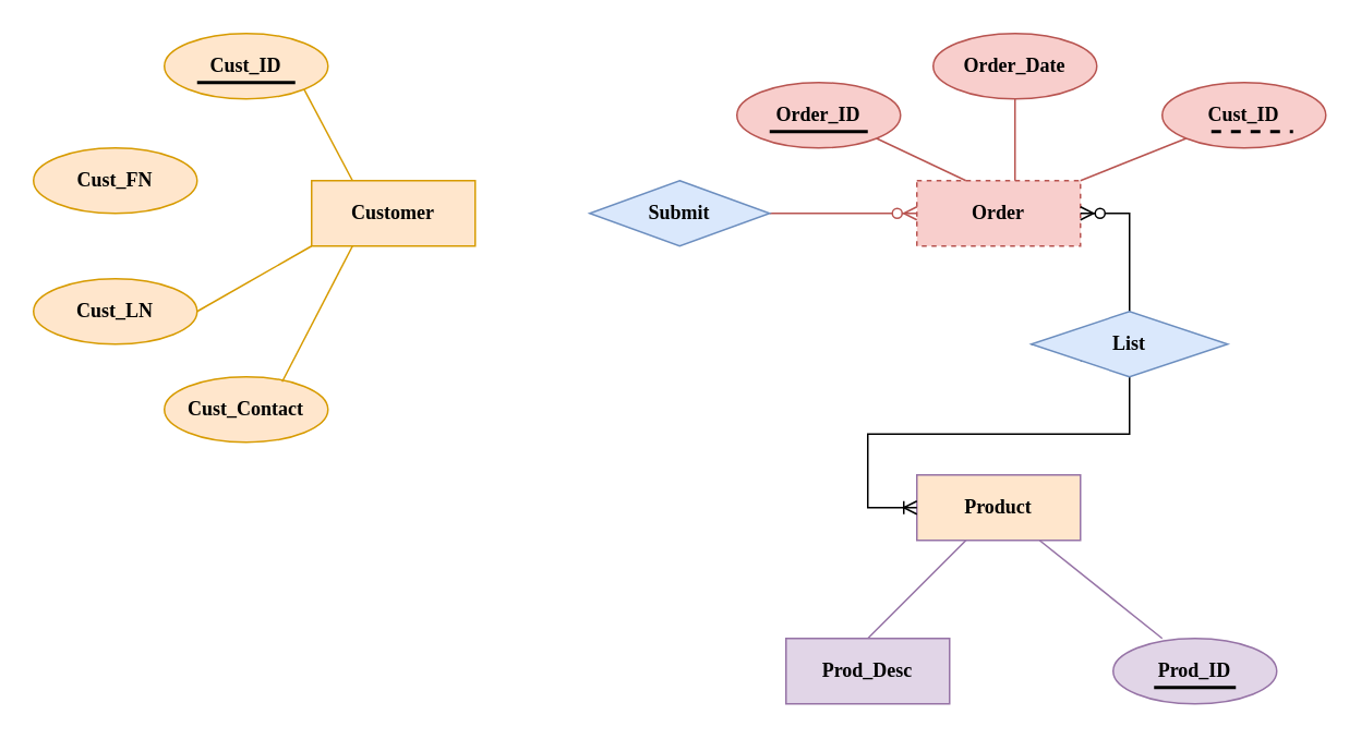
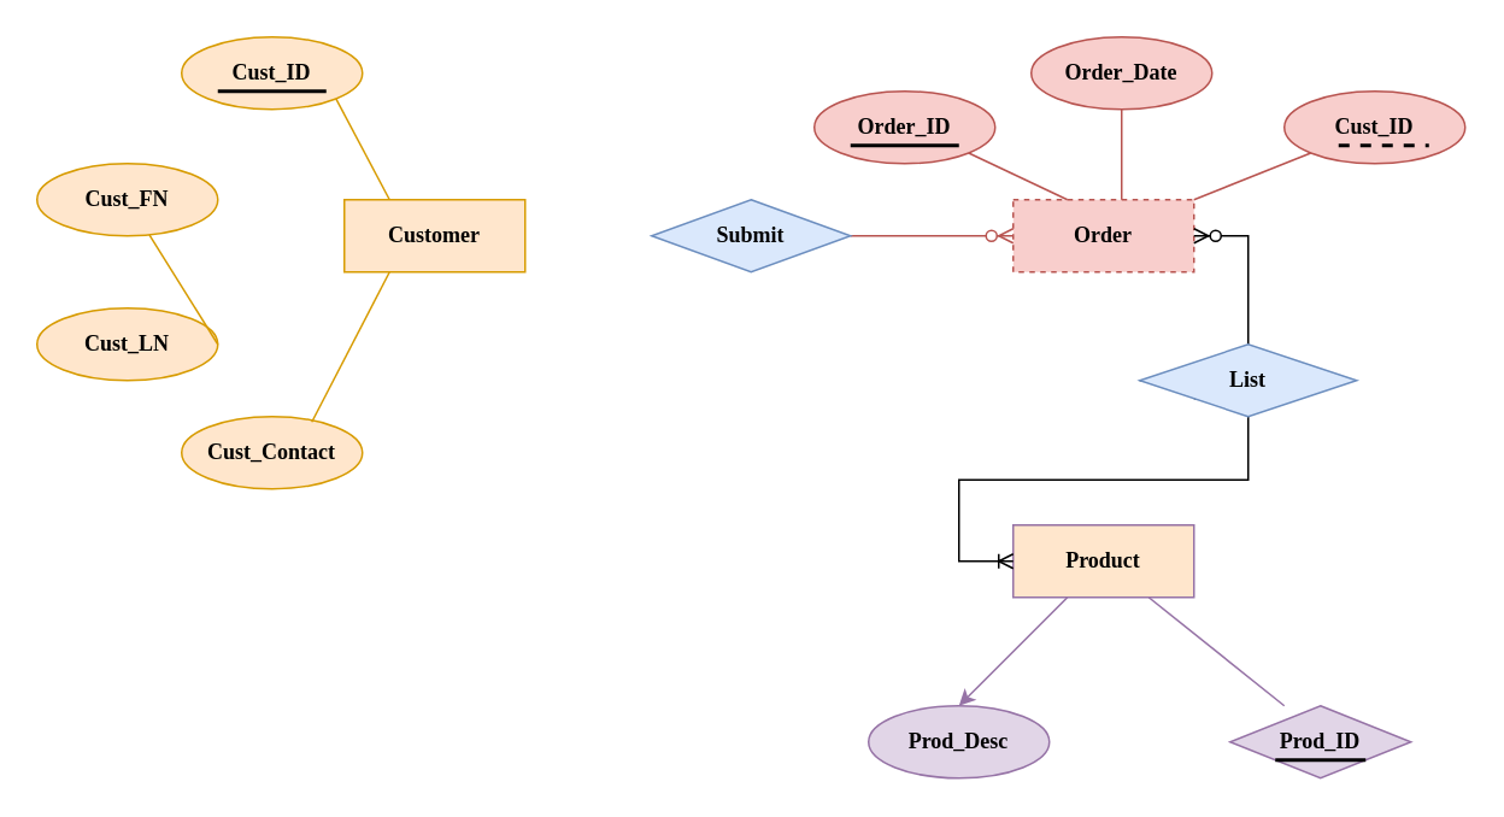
  <mxCell id="0" />
  <mxCell id="1" parent="0" />
  <mxCell id="2" value="" style="group;rounded=1;" vertex="1" connectable="0" parent="1"><mxGeometry x="20" width="790" height="410" as="geometry" y="20" /></mxCell>
  <mxCell id="3" value="Cust_ID" style="ellipse;whiteSpace=wrap;html=1;align=center;fillColor=#ffe6cc;strokeColor=#d79b00;fontStyle=1;fontFamily=Comic Sans MS;" parent="2" vertex="1"><mxGeometry x="80" width="100" height="40" as="geometry" /></mxCell>
  <mxCell id="4" value="Cust_FN" style="ellipse;whiteSpace=wrap;html=1;align=center;fillColor=#ffe6cc;strokeColor=#d79b00;fontStyle=1;fontFamily=Comic Sans MS;" parent="2" vertex="1"><mxGeometry y="70" width="100" height="40" as="geometry" /></mxCell>
  <mxCell id="5" value="Cust_LN" style="ellipse;whiteSpace=wrap;html=1;align=center;fillColor=#ffe6cc;strokeColor=#d79b00;fontStyle=1;fontFamily=Comic Sans MS;" parent="2" vertex="1"><mxGeometry y="150" width="100" height="40" as="geometry" /></mxCell>
  <mxCell id="6" value="Order_Date" style="ellipse;whiteSpace=wrap;html=1;align=center;fillColor=#f8cecc;strokeColor=#b85450;fontStyle=1;fontFamily=Comic Sans MS;" parent="2" vertex="1"><mxGeometry x="550" width="100" height="40" as="geometry" /></mxCell>
  <mxCell id="7" value="" style="group;fontStyle=1;fontFamily=Comic Sans MS;" parent="2" vertex="1" connectable="0"><mxGeometry x="80" y="30" width="710" height="380" as="geometry" /></mxCell>
  <mxCell id="8" value="Cust_ID" style="ellipse;whiteSpace=wrap;html=1;align=center;fillColor=#f8cecc;strokeColor=#b85450;fontStyle=1;fontFamily=Comic Sans MS;" parent="7" vertex="1"><mxGeometry x="610" width="100" height="40" as="geometry" /></mxCell>
  <mxCell id="9" value="" style="group;fillColor=none;strokeColor=none;glass=0;sketch=0;shadow=0;fontStyle=1;fontFamily=Comic Sans MS;" parent="7" vertex="1" connectable="0"><mxGeometry width="680" height="380" as="geometry" /></mxCell>
  <mxCell id="10" value="Customer" style="whiteSpace=wrap;html=1;align=center;fillColor=#ffe6cc;strokeColor=#d79b00;fontStyle=1;fontFamily=Comic Sans MS;" parent="9" vertex="1"><mxGeometry x="90" y="60" width="100" height="40" as="geometry" /></mxCell>
  <mxCell id="11" value="Order" style="whiteSpace=wrap;html=1;align=center;fillColor=#f8cecc;strokeColor=#b85450;fontStyle=1;fontFamily=Comic Sans MS;dashed=1;" parent="9" vertex="1"><mxGeometry x="460" y="60" width="100" height="40" as="geometry" /></mxCell>
  <mxCell id="12" value="Product" style="whiteSpace=wrap;html=1;align=center;fillColor=#ffe6cc;strokeColor=#9673a6;fontStyle=1;fontFamily=Comic Sans MS;" parent="9" vertex="1"><mxGeometry x="460" y="240" width="100" height="40" as="geometry" /></mxCell>
  <mxCell id="13" value="Cust_Contact" style="ellipse;whiteSpace=wrap;html=1;align=center;fillColor=#ffe6cc;strokeColor=#d79b00;fontStyle=1;fontFamily=Comic Sans MS;" parent="9" vertex="1"><mxGeometry y="180" width="100" height="40" as="geometry" /></mxCell>
  <mxCell id="14" value="Order_ID" style="ellipse;whiteSpace=wrap;html=1;align=center;fillColor=#f8cecc;strokeColor=#b85450;fontStyle=1;fontFamily=Comic Sans MS;" parent="9" vertex="1"><mxGeometry x="350" width="100" height="40" as="geometry" /></mxCell>
- <mxCell id="15" value="Prod_ID" style="ellipse;whiteSpace=wrap;html=1;align=center;fillColor=#e1d5e7;strokeColor=#9673a6;fontStyle=1;fontFamily=Comic Sans MS;" parent="9" vertex="1"><mxGeometry x="580" y="340" width="100" height="40" as="geometry" /></mxCell>
- <mxCell id="16" value="Prod_Desc" style="whiteSpace=wrap;html=1;align=center;fillColor=#e1d5e7;strokeColor=#9673a6;fontStyle=1;fontFamily=Comic Sans MS;rounded=0;" parent="9" vertex="1"><mxGeometry x="380" y="340" width="100" height="40" as="geometry" /></mxCell>
+ <mxCell id="15" value="Prod_ID" style="rhombus;whiteSpace=wrap;html=1;align=center;fillColor=#e1d5e7;strokeColor=#9673a6;fontStyle=1;fontFamily=Comic Sans MS;" parent="9" vertex="1"><mxGeometry x="580" y="340" width="100" height="40" as="geometry" /></mxCell>
+ <mxCell id="16" value="Prod_Desc" style="ellipse;whiteSpace=wrap;html=1;align=center;fillColor=#e1d5e7;strokeColor=#9673a6;fontStyle=1;fontFamily=Comic Sans MS;" parent="9" vertex="1"><mxGeometry x="380" y="340" width="100" height="40" as="geometry" /></mxCell>
  <mxCell id="17" value="" style="edgeStyle=entityRelationEdgeStyle;fontSize=12;html=1;endArrow=ERzeroToMany;startArrow=none;rounded=0;exitX=1;exitY=0.5;exitDx=0;exitDy=0;fillColor=#f8cecc;strokeColor=#b85450;fontStyle=1;fontFamily=Comic Sans MS;" parent="9" source="23" edge="1"><mxGeometry width="100" height="100" relative="1" as="geometry"><mxPoint x="360" y="180" as="sourcePoint" /><mxPoint x="460" y="80" as="targetPoint" /></mxGeometry></mxCell>
  <mxCell id="18" value="" style="endArrow=none;html=1;rounded=0;exitX=0.72;exitY=0.075;exitDx=0;exitDy=0;exitPerimeter=0;entryX=0.25;entryY=1;entryDx=0;entryDy=0;fillColor=#ffe6cc;strokeColor=#d79b00;fontStyle=1;fontFamily=Comic Sans MS;" parent="9" source="13" target="10" edge="1"><mxGeometry relative="1" as="geometry"><mxPoint x="270" y="200" as="sourcePoint" /><mxPoint x="430" y="200" as="targetPoint" /></mxGeometry></mxCell>
  <mxCell id="19" value="" style="endArrow=none;html=1;rounded=0;exitX=1;exitY=1;exitDx=0;exitDy=0;fillColor=#f8cecc;strokeColor=#b85450;fontStyle=1;fontFamily=Comic Sans MS;" parent="9" source="14" edge="1"><mxGeometry relative="1" as="geometry"><mxPoint x="270" y="200" as="sourcePoint" /><mxPoint x="490" y="60" as="targetPoint" /></mxGeometry></mxCell>
  <mxCell id="20" value="" style="endArrow=none;html=1;rounded=0;exitX=0.5;exitY=1;exitDx=0;exitDy=0;fillColor=#f8cecc;strokeColor=#b85450;fontStyle=1;fontFamily=Comic Sans MS;" parent="9" source="6" edge="1"><mxGeometry relative="1" as="geometry"><mxPoint x="270" y="200" as="sourcePoint" /><mxPoint x="520" y="60" as="targetPoint" /></mxGeometry></mxCell>
- <mxCell id="21" value="" style="endArrow=none;html=1;rounded=0;entryX=0.5;entryY=0;entryDx=0;entryDy=0;fillColor=#e1d5e7;strokeColor=#9673a6;fontStyle=1;fontFamily=Comic Sans MS;" parent="9" source="12" target="16" edge="1"><mxGeometry relative="1" as="geometry"><mxPoint x="270" y="200" as="sourcePoint" /><mxPoint x="430" y="200" as="targetPoint" /></mxGeometry></mxCell>
+ <mxCell id="21" value="" style="endArrow=classic;html=1;rounded=0;entryX=0.5;entryY=0;entryDx=0;entryDy=0;fillColor=#e1d5e7;strokeColor=#9673a6;fontStyle=1;fontFamily=Comic Sans MS;" parent="9" source="12" target="16" edge="1"><mxGeometry relative="1" as="geometry"><mxPoint x="270" y="200" as="sourcePoint" /><mxPoint x="430" y="200" as="targetPoint" /></mxGeometry></mxCell>
  <mxCell id="22" value="" style="endArrow=none;html=1;rounded=0;fillColor=#e1d5e7;strokeColor=#9673a6;fontStyle=1;fontFamily=Comic Sans MS;" parent="9" source="12" edge="1"><mxGeometry relative="1" as="geometry"><mxPoint x="270" y="200" as="sourcePoint" /><mxPoint x="610" y="340" as="targetPoint" /></mxGeometry></mxCell>
  <mxCell id="23" value="Submit" style="shape=rhombus;perimeter=rhombusPerimeter;whiteSpace=wrap;html=1;align=center;fillColor=#dae8fc;strokeColor=#6c8ebf;fontStyle=1;fontFamily=Comic Sans MS;" parent="9" vertex="1"><mxGeometry x="260" y="60" width="110" height="40" as="geometry" /></mxCell>
  <mxCell id="24" style="edgeStyle=orthogonalEdgeStyle;rounded=0;orthogonalLoop=1;jettySize=auto;html=1;exitX=1;exitY=0.5;exitDx=0;exitDy=0;fontStyle=1;fontFamily=Comic Sans MS;" parent="9" edge="1"><mxGeometry relative="1" as="geometry"><mxPoint x="560" y="160" as="targetPoint" /><mxPoint x="530" y="160" as="sourcePoint" /></mxGeometry></mxCell>
  <mxCell id="25" value="" style="edgeStyle=entityRelationEdgeStyle;fontSize=12;html=1;endArrow=none;startArrow=ERzeroToMany;rounded=0;exitX=1;exitY=0.5;exitDx=0;exitDy=0;fontStyle=1;fontFamily=Comic Sans MS;" parent="9" source="11" edge="1"><mxGeometry width="100" height="100" relative="1" as="geometry"><mxPoint x="560" y="80" as="sourcePoint" /><mxPoint x="620" y="160" as="targetPoint" /></mxGeometry></mxCell>
  <mxCell id="26" value="" style="endArrow=none;html=1;rounded=0;strokeWidth=2;fontStyle=1;fontFamily=Comic Sans MS;" edge="1" parent="9"><mxGeometry relative="1" as="geometry"><mxPoint x="370" y="30" as="sourcePoint" /><mxPoint x="430" y="30" as="targetPoint" /></mxGeometry></mxCell>
  <mxCell id="27" value="" style="endArrow=none;html=1;rounded=0;strokeWidth=2;dashed=1;fontStyle=1;fontFamily=Comic Sans MS;" edge="1" parent="9"><mxGeometry relative="1" as="geometry"><mxPoint x="640" y="30" as="sourcePoint" /><mxPoint x="690" y="30" as="targetPoint" /></mxGeometry></mxCell>
  <mxCell id="28" value="" style="endArrow=none;html=1;rounded=0;strokeWidth=2;fontStyle=1;fontFamily=Comic Sans MS;" edge="1" parent="9"><mxGeometry relative="1" as="geometry"><mxPoint x="605" y="370" as="sourcePoint" /><mxPoint x="655" y="370" as="targetPoint" /></mxGeometry></mxCell>
  <mxCell id="29" value="" style="endArrow=none;html=1;rounded=0;entryX=0;entryY=1;entryDx=0;entryDy=0;exitX=1;exitY=0;exitDx=0;exitDy=0;fillColor=#f8cecc;strokeColor=#b85450;fontStyle=1;fontFamily=Comic Sans MS;" parent="7" source="11" target="8" edge="1"><mxGeometry relative="1" as="geometry"><mxPoint x="270" y="200" as="sourcePoint" /><mxPoint x="430" y="200" as="targetPoint" /></mxGeometry></mxCell>
  <mxCell id="30" value="" style="edgeStyle=entityRelationEdgeStyle;fontSize=12;html=1;endArrow=ERoneToMany;rounded=0;exitX=1;exitY=0;exitDx=0;exitDy=0;fontStyle=1;fontFamily=Comic Sans MS;" parent="2" source="31" edge="1"><mxGeometry width="100" height="100" relative="1" as="geometry"><mxPoint x="625.03" y="191" as="sourcePoint" /><mxPoint x="540" y="290" as="targetPoint" /></mxGeometry></mxCell>
  <mxCell id="31" value="List" style="shape=rhombus;perimeter=rhombusPerimeter;whiteSpace=wrap;html=1;align=center;direction=west;fillColor=#dae8fc;strokeColor=#6c8ebf;fontStyle=1;fontFamily=Comic Sans MS;" parent="2" vertex="1"><mxGeometry x="610" y="170" width="120" height="40" as="geometry" /></mxCell>
  <mxCell id="32" value="" style="endArrow=none;html=1;rounded=0;strokeWidth=2;fontStyle=1;fontFamily=Comic Sans MS;" edge="1" parent="2"><mxGeometry relative="1" as="geometry"><mxPoint x="100" y="30" as="sourcePoint" /><mxPoint x="160" y="30" as="targetPoint" /></mxGeometry></mxCell>
  <mxCell id="33" value="" style="endArrow=none;html=1;rounded=0;exitX=1;exitY=1;exitDx=0;exitDy=0;entryX=0.25;entryY=0;entryDx=0;entryDy=0;fillColor=#ffe6cc;strokeColor=#d79b00;fontStyle=1;fontFamily=Comic Sans MS;" parent="2" source="3" target="10" edge="1"><mxGeometry relative="1" as="geometry"><mxPoint x="410" y="260" as="sourcePoint" /><mxPoint x="570" y="260" as="targetPoint" /></mxGeometry></mxCell>
- <mxCell id="34" value="" style="endArrow=none;html=1;rounded=0;exitX=1;exitY=0.5;exitDx=0;exitDy=0;entryX=0;entryY=1;entryDx=0;entryDy=0;fillColor=#ffe6cc;strokeColor=#d79b00;fontStyle=1;fontFamily=Comic Sans MS;" parent="2" source="5" target="10" edge="1"><mxGeometry relative="1" as="geometry"><mxPoint x="410" y="260" as="sourcePoint" /><mxPoint x="570" y="260" as="targetPoint" /></mxGeometry></mxCell>
+ <mxCell id="34" value="" style="endArrow=none;html=1;rounded=0;exitX=1;exitY=0.5;exitDx=0;exitDy=0;fillColor=#ffe6cc;strokeColor=#d79b00;fontStyle=1;fontFamily=Comic Sans MS;" parent="2" source="5" target="4" edge="1"><mxGeometry relative="1" as="geometry"><mxPoint x="410" y="260" as="sourcePoint" /><mxPoint x="570" y="260" as="targetPoint" /></mxGeometry></mxCell>
